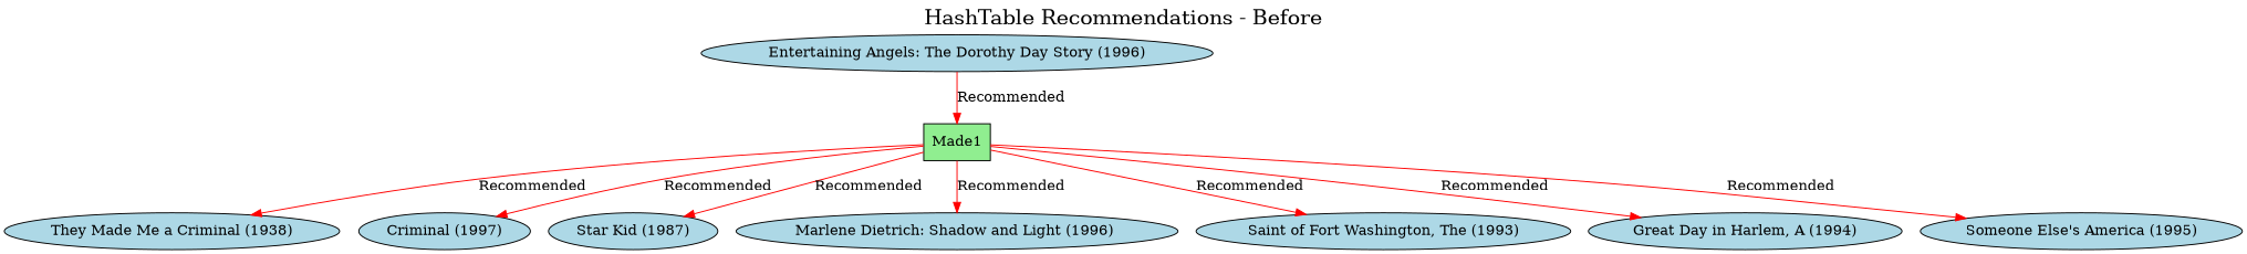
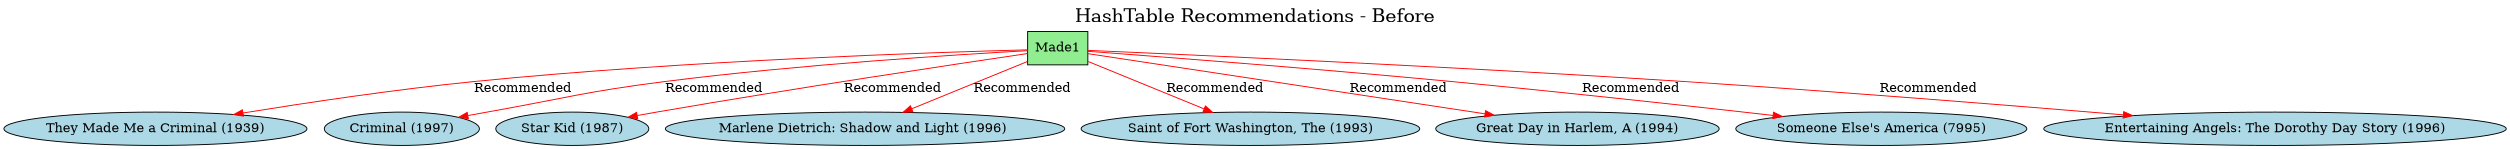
  digraph {
    fontsize=20
    label="HashTable Recommendations - Before"
    labelloc=top
    node [fillcolor=lightblue style=filled]
    edge [color=red]
    n1 [fillcolor=lightgreen label=Made1 shape=box]
-   n2 [label="They Made Me a Criminal (1938)"]
+   n2 [label="They Made Me a Criminal (1939)"]
    n3 [label="Criminal (1997)"]
    n4 [label="Star Kid (1987)"]
    n5 [label="Marlene Dietrich: Shadow and Light (1996) "]
    n6 [label="Saint of Fort Washington, The (1993)"]
    n7 [label="Great Day in Harlem, A (1994)"]
-   n8 [label="Someone Else's America (1995)"]
+   n8 [label="Someone Else's America (7995)"]
    n9 [label="Entertaining Angels: The Dorothy Day Story (1996)"]
    n1 -> n2 [label=Recommended]
    n1 -> n3 [label=Recommended]
    n1 -> n4 [label=Recommended]
    n1 -> n5 [label=Recommended]
    n1 -> n6 [label=Recommended]
    n1 -> n7 [label=Recommended]
    n1 -> n8 [label=Recommended]
-   n9 -> n1 [label=Recommended]
+   n1 -> n9 [label=Recommended]
  }
